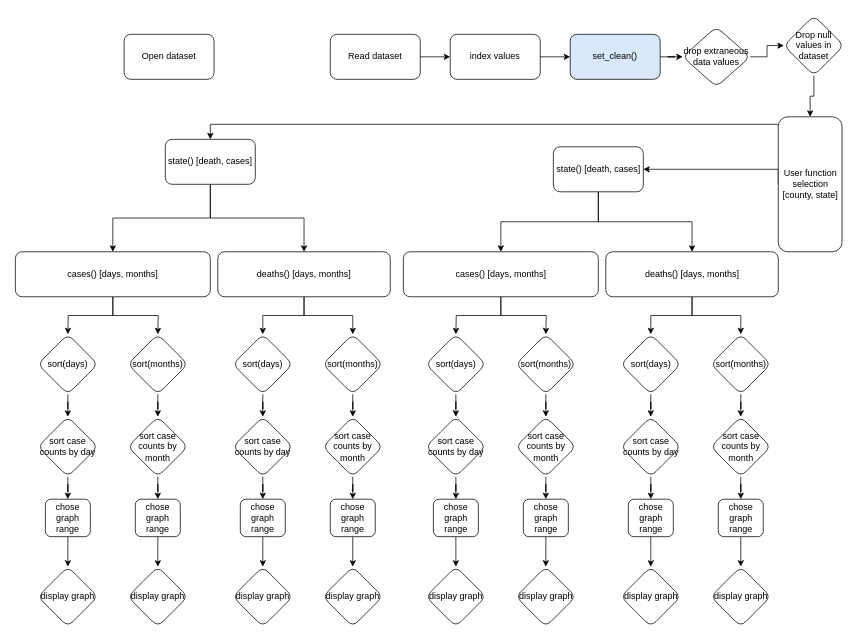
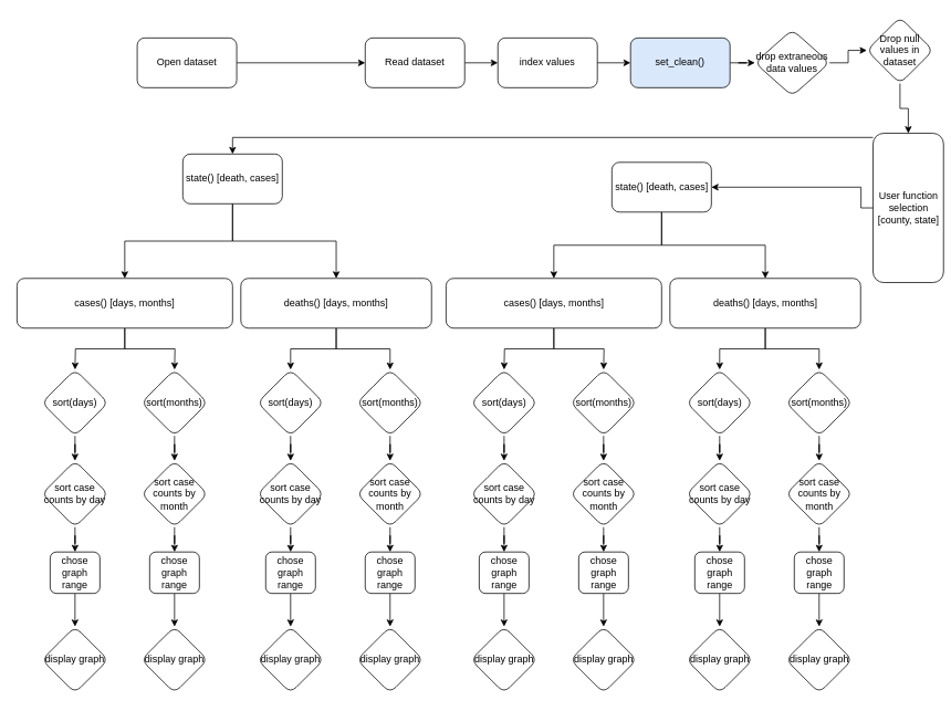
  <mxCell id="0" />
  <mxCell id="1" parent="0" />
+ <mxCell id="2" value="" style="edgeStyle=orthogonalEdgeStyle;rounded=0;orthogonalLoop=1;jettySize=auto;html=1;" parent="1" source="3" target="5" edge="1"><mxGeometry relative="1" as="geometry" /></mxCell>
  <mxCell id="3" value="Open dataset" style="rounded=1;whiteSpace=wrap;html=1;" parent="1" vertex="1"><mxGeometry x="165" y="45" width="120" height="60" as="geometry" /></mxCell>
  <mxCell id="4" value="" style="edgeStyle=orthogonalEdgeStyle;rounded=0;orthogonalLoop=1;jettySize=auto;html=1;" parent="1" source="5" target="7" edge="1"><mxGeometry relative="1" as="geometry" /></mxCell>
  <mxCell id="5" value="Read dataset" style="whiteSpace=wrap;html=1;rounded=1;" parent="1" vertex="1"><mxGeometry x="440" y="45" width="120" height="60" as="geometry" /></mxCell>
  <mxCell id="6" value="" style="edgeStyle=orthogonalEdgeStyle;rounded=0;orthogonalLoop=1;jettySize=auto;html=1;" parent="1" source="7" target="9" edge="1"><mxGeometry relative="1" as="geometry" /></mxCell>
  <mxCell id="7" value="index values" style="whiteSpace=wrap;html=1;rounded=1;" parent="1" vertex="1"><mxGeometry x="600" y="45" width="120" height="60" as="geometry" /></mxCell>
  <mxCell id="8" value="" style="edgeStyle=orthogonalEdgeStyle;rounded=0;orthogonalLoop=1;jettySize=auto;html=1;" parent="1" source="9" target="11" edge="1"><mxGeometry relative="1" as="geometry" /></mxCell>
  <mxCell id="9" value="set_clean()" style="whiteSpace=wrap;html=1;rounded=1;fillColor=#dae8fc;" parent="1" vertex="1"><mxGeometry x="760" y="45" width="120" height="60" as="geometry" /></mxCell>
  <mxCell id="10" value="" style="edgeStyle=orthogonalEdgeStyle;rounded=0;orthogonalLoop=1;jettySize=auto;html=1;" parent="1" source="11" target="13" edge="1"><mxGeometry relative="1" as="geometry" /></mxCell>
  <mxCell id="11" value="drop extraneous data values" style="rhombus;whiteSpace=wrap;html=1;rounded=1;" parent="1" vertex="1"><mxGeometry x="910" y="35" width="90" height="80" as="geometry" /></mxCell>
  <mxCell id="12" value="" style="edgeStyle=orthogonalEdgeStyle;rounded=0;orthogonalLoop=1;jettySize=auto;html=1;" parent="1" source="13" target="16" edge="1"><mxGeometry relative="1" as="geometry" /></mxCell>
  <mxCell id="13" value="&lt;div&gt;Drop null values in dataset&lt;/div&gt;" style="rhombus;whiteSpace=wrap;html=1;rounded=1;" parent="1" vertex="1"><mxGeometry x="1045" y="20" width="80" height="80" as="geometry" /></mxCell>
  <mxCell id="14" value="" style="edgeStyle=orthogonalEdgeStyle;rounded=0;orthogonalLoop=1;jettySize=auto;html=1;" edge="1" parent="1" source="16" target="39"><mxGeometry relative="1" as="geometry"><Array as="points"><mxPoint y="165" x="280" /></Array></mxGeometry></mxCell>
  <mxCell id="15" style="edgeStyle=orthogonalEdgeStyle;rounded=0;orthogonalLoop=1;jettySize=auto;html=1;exitX=0;exitY=0.5;exitDx=0;exitDy=0;entryX=1;entryY=0.5;entryDx=0;entryDy=0;" edge="1" parent="1" source="16" target="76"><mxGeometry relative="1" as="geometry"><Array as="points"><mxPoint x="1038" y="225" /></Array></mxGeometry></mxCell>
- <mxCell id="16" value="User function selection [county, state]" style="whiteSpace=wrap;html=1;rounded=1;" parent="1" vertex="1"><mxGeometry x="1037.5" y="155" width="85" height="180" as="geometry" /></mxCell>
+ <mxCell id="16" value="User function selection [county, state]" style="whiteSpace=wrap;html=1;rounded=1;" parent="1" vertex="1"><mxGeometry x="1052.5" y="160" width="85" height="180" as="geometry" /></mxCell>
  <mxCell id="17" value="" style="edgeStyle=orthogonalEdgeStyle;rounded=0;orthogonalLoop=1;jettySize=auto;html=1;" parent="1" source="19" edge="1"><mxGeometry relative="1" as="geometry"><mxPoint x="90" y="445" as="targetPoint" /></mxGeometry></mxCell>
  <mxCell id="18" value="" style="edgeStyle=orthogonalEdgeStyle;rounded=0;orthogonalLoop=1;jettySize=auto;html=1;" parent="1" source="19" edge="1"><mxGeometry relative="1" as="geometry"><mxPoint x="210" y="445" as="targetPoint" /></mxGeometry></mxCell>
  <mxCell id="19" value="cases() [days, months]" style="whiteSpace=wrap;html=1;rounded=1;" parent="1" vertex="1"><mxGeometry x="20" y="335" width="260" height="60" as="geometry" /></mxCell>
  <mxCell id="20" value="" style="edgeStyle=orthogonalEdgeStyle;rounded=0;orthogonalLoop=1;jettySize=auto;html=1;" parent="1" source="22" target="48" edge="1"><mxGeometry relative="1" as="geometry"><mxPoint x="470" y="445" as="targetPoint" /></mxGeometry></mxCell>
  <mxCell id="21" value="" style="edgeStyle=orthogonalEdgeStyle;rounded=0;orthogonalLoop=1;jettySize=auto;html=1;" parent="1" source="22" target="41" edge="1"><mxGeometry relative="1" as="geometry"><mxPoint x="355" y="445" as="targetPoint" /></mxGeometry></mxCell>
  <mxCell id="22" value="&lt;div&gt;deaths() [days, months]&lt;br&gt;&lt;/div&gt;" style="whiteSpace=wrap;html=1;rounded=1;" parent="1" vertex="1"><mxGeometry x="290" y="335" width="230" height="60" as="geometry" /></mxCell>
  <mxCell id="23" value="" style="edgeStyle=orthogonalEdgeStyle;rounded=0;orthogonalLoop=1;jettySize=auto;html=1;" parent="1" source="24" target="26" edge="1"><mxGeometry relative="1" as="geometry" /></mxCell>
  <mxCell id="24" value="sort(days)" style="rhombus;whiteSpace=wrap;html=1;rounded=1;" parent="1" vertex="1"><mxGeometry x="50" y="445" width="80" height="80" as="geometry" /></mxCell>
  <mxCell id="25" value="" style="edgeStyle=orthogonalEdgeStyle;rounded=0;orthogonalLoop=1;jettySize=auto;html=1;" parent="1" source="26" target="28" edge="1"><mxGeometry relative="1" as="geometry" /></mxCell>
  <mxCell id="26" value="sort case counts by day" style="rhombus;whiteSpace=wrap;html=1;rounded=1;" parent="1" vertex="1"><mxGeometry x="50" y="555" width="80" height="80" as="geometry" /></mxCell>
  <mxCell id="27" value="" style="edgeStyle=orthogonalEdgeStyle;rounded=0;orthogonalLoop=1;jettySize=auto;html=1;" parent="1" source="28" target="29" edge="1"><mxGeometry relative="1" as="geometry" /></mxCell>
  <mxCell id="28" value="chose graph range" style="whiteSpace=wrap;html=1;rounded=1;" parent="1" vertex="1"><mxGeometry x="60" y="665" width="60" height="50" as="geometry" /></mxCell>
  <mxCell id="29" value="display graph" style="rhombus;whiteSpace=wrap;html=1;rounded=1;" parent="1" vertex="1"><mxGeometry x="50" y="755" width="80" height="80" as="geometry" /></mxCell>
  <mxCell id="30" value="" style="edgeStyle=orthogonalEdgeStyle;rounded=0;orthogonalLoop=1;jettySize=auto;html=1;" parent="1" source="31" target="33" edge="1"><mxGeometry relative="1" as="geometry" /></mxCell>
  <mxCell id="31" value="sort(months)" style="rhombus;whiteSpace=wrap;html=1;rounded=1;" parent="1" vertex="1"><mxGeometry x="170" y="445" width="80" height="80" as="geometry" /></mxCell>
  <mxCell id="32" value="" style="edgeStyle=orthogonalEdgeStyle;rounded=0;orthogonalLoop=1;jettySize=auto;html=1;" parent="1" source="33" target="35" edge="1"><mxGeometry relative="1" as="geometry" /></mxCell>
  <mxCell id="33" value="sort case counts by month" style="rhombus;whiteSpace=wrap;html=1;rounded=1;" parent="1" vertex="1"><mxGeometry x="170" y="555" width="80" height="80" as="geometry" /></mxCell>
  <mxCell id="34" value="" style="edgeStyle=orthogonalEdgeStyle;rounded=0;orthogonalLoop=1;jettySize=auto;html=1;" parent="1" source="35" target="36" edge="1"><mxGeometry relative="1" as="geometry" /></mxCell>
  <mxCell id="35" value="chose graph range" style="whiteSpace=wrap;html=1;rounded=1;" parent="1" vertex="1"><mxGeometry x="180" y="665" width="60" height="50" as="geometry" /></mxCell>
  <mxCell id="36" value="display graph" style="rhombus;whiteSpace=wrap;html=1;rounded=1;" parent="1" vertex="1"><mxGeometry x="170" y="755" width="80" height="80" as="geometry" /></mxCell>
  <mxCell id="37" value="" style="edgeStyle=orthogonalEdgeStyle;rounded=0;orthogonalLoop=1;jettySize=auto;html=1;" edge="1" parent="1" source="39" target="19"><mxGeometry relative="1" as="geometry" /></mxCell>
  <mxCell id="38" style="edgeStyle=orthogonalEdgeStyle;rounded=0;orthogonalLoop=1;jettySize=auto;html=1;" edge="1" parent="1" source="39" target="22"><mxGeometry relative="1" as="geometry" /></mxCell>
  <mxCell id="39" value="state() [death, cases]" style="whiteSpace=wrap;html=1;rounded=1;" vertex="1" parent="1"><mxGeometry x="220" y="185" width="120" height="60" as="geometry" /></mxCell>
  <mxCell id="40" value="" style="edgeStyle=orthogonalEdgeStyle;rounded=0;orthogonalLoop=1;jettySize=auto;html=1;" edge="1" source="41" target="43" parent="1"><mxGeometry relative="1" as="geometry" /></mxCell>
  <mxCell id="41" value="sort(days)" style="rhombus;whiteSpace=wrap;html=1;rounded=1;" vertex="1" parent="1"><mxGeometry x="310" y="445" width="80" height="80" as="geometry" /></mxCell>
  <mxCell id="42" value="" style="edgeStyle=orthogonalEdgeStyle;rounded=0;orthogonalLoop=1;jettySize=auto;html=1;" edge="1" source="43" target="45" parent="1"><mxGeometry relative="1" as="geometry" /></mxCell>
  <mxCell id="43" value="sort case counts by day" style="rhombus;whiteSpace=wrap;html=1;rounded=1;" vertex="1" parent="1"><mxGeometry x="310" y="555" width="80" height="80" as="geometry" /></mxCell>
  <mxCell id="44" value="" style="edgeStyle=orthogonalEdgeStyle;rounded=0;orthogonalLoop=1;jettySize=auto;html=1;" edge="1" source="45" target="46" parent="1"><mxGeometry relative="1" as="geometry" /></mxCell>
  <mxCell id="45" value="chose graph range" style="whiteSpace=wrap;html=1;rounded=1;" vertex="1" parent="1"><mxGeometry x="320" y="665" width="60" height="50" as="geometry" /></mxCell>
  <mxCell id="46" value="display graph" style="rhombus;whiteSpace=wrap;html=1;rounded=1;" vertex="1" parent="1"><mxGeometry x="310" y="755" width="80" height="80" as="geometry" /></mxCell>
  <mxCell id="47" value="" style="edgeStyle=orthogonalEdgeStyle;rounded=0;orthogonalLoop=1;jettySize=auto;html=1;" edge="1" source="48" target="50" parent="1"><mxGeometry relative="1" as="geometry" /></mxCell>
  <mxCell id="48" value="sort(months)" style="rhombus;whiteSpace=wrap;html=1;rounded=1;" vertex="1" parent="1"><mxGeometry x="430" y="445" width="80" height="80" as="geometry" /></mxCell>
  <mxCell id="49" value="" style="edgeStyle=orthogonalEdgeStyle;rounded=0;orthogonalLoop=1;jettySize=auto;html=1;" edge="1" source="50" target="52" parent="1"><mxGeometry relative="1" as="geometry" /></mxCell>
  <mxCell id="50" value="sort case counts by month" style="rhombus;whiteSpace=wrap;html=1;rounded=1;" vertex="1" parent="1"><mxGeometry x="430" y="555" width="80" height="80" as="geometry" /></mxCell>
  <mxCell id="51" value="" style="edgeStyle=orthogonalEdgeStyle;rounded=0;orthogonalLoop=1;jettySize=auto;html=1;" edge="1" source="52" target="53" parent="1"><mxGeometry relative="1" as="geometry" /></mxCell>
  <mxCell id="52" value="chose graph range" style="whiteSpace=wrap;html=1;rounded=1;" vertex="1" parent="1"><mxGeometry x="440" y="665" width="60" height="50" as="geometry" /></mxCell>
  <mxCell id="53" value="display graph" style="rhombus;whiteSpace=wrap;html=1;rounded=1;" vertex="1" parent="1"><mxGeometry x="430" y="755" width="80" height="80" as="geometry" /></mxCell>
  <mxCell id="54" value="" style="edgeStyle=orthogonalEdgeStyle;rounded=0;orthogonalLoop=1;jettySize=auto;html=1;" edge="1" source="56" parent="1"><mxGeometry relative="1" as="geometry"><mxPoint x="607.5" y="445" as="targetPoint" /></mxGeometry></mxCell>
  <mxCell id="55" value="" style="edgeStyle=orthogonalEdgeStyle;rounded=0;orthogonalLoop=1;jettySize=auto;html=1;" edge="1" source="56" parent="1"><mxGeometry relative="1" as="geometry"><mxPoint x="727.5" y="445" as="targetPoint" /></mxGeometry></mxCell>
  <mxCell id="56" value="cases() [days, months]" style="whiteSpace=wrap;html=1;rounded=1;" vertex="1" parent="1"><mxGeometry x="537.5" y="335" width="260" height="60" as="geometry" /></mxCell>
  <mxCell id="57" value="" style="edgeStyle=orthogonalEdgeStyle;rounded=0;orthogonalLoop=1;jettySize=auto;html=1;" edge="1" source="59" target="85" parent="1"><mxGeometry relative="1" as="geometry"><mxPoint x="987.5" y="445" as="targetPoint" /></mxGeometry></mxCell>
  <mxCell id="58" value="" style="edgeStyle=orthogonalEdgeStyle;rounded=0;orthogonalLoop=1;jettySize=auto;html=1;" edge="1" source="59" target="78" parent="1"><mxGeometry relative="1" as="geometry"><mxPoint x="872.5" y="445" as="targetPoint" /></mxGeometry></mxCell>
  <mxCell id="59" value="&lt;div&gt;deaths() [days, months]&lt;br&gt;&lt;/div&gt;" style="whiteSpace=wrap;html=1;rounded=1;" vertex="1" parent="1"><mxGeometry x="807.5" y="335" width="230" height="60" as="geometry" /></mxCell>
  <mxCell id="60" value="" style="edgeStyle=orthogonalEdgeStyle;rounded=0;orthogonalLoop=1;jettySize=auto;html=1;" edge="1" source="61" target="63" parent="1"><mxGeometry relative="1" as="geometry" /></mxCell>
  <mxCell id="61" value="sort(days)" style="rhombus;whiteSpace=wrap;html=1;rounded=1;" vertex="1" parent="1"><mxGeometry x="567.5" y="445" width="80" height="80" as="geometry" /></mxCell>
  <mxCell id="62" value="" style="edgeStyle=orthogonalEdgeStyle;rounded=0;orthogonalLoop=1;jettySize=auto;html=1;" edge="1" source="63" target="65" parent="1"><mxGeometry relative="1" as="geometry" /></mxCell>
  <mxCell id="63" value="sort case counts by day" style="rhombus;whiteSpace=wrap;html=1;rounded=1;" vertex="1" parent="1"><mxGeometry x="567.5" y="555" width="80" height="80" as="geometry" /></mxCell>
  <mxCell id="64" value="" style="edgeStyle=orthogonalEdgeStyle;rounded=0;orthogonalLoop=1;jettySize=auto;html=1;" edge="1" source="65" target="66" parent="1"><mxGeometry relative="1" as="geometry" /></mxCell>
  <mxCell id="65" value="chose graph range" style="whiteSpace=wrap;html=1;rounded=1;" vertex="1" parent="1"><mxGeometry x="577.5" y="665" width="60" height="50" as="geometry" /></mxCell>
  <mxCell id="66" value="display graph" style="rhombus;whiteSpace=wrap;html=1;rounded=1;" vertex="1" parent="1"><mxGeometry x="567.5" y="755" width="80" height="80" as="geometry" /></mxCell>
  <mxCell id="67" value="" style="edgeStyle=orthogonalEdgeStyle;rounded=0;orthogonalLoop=1;jettySize=auto;html=1;" edge="1" source="68" target="70" parent="1"><mxGeometry relative="1" as="geometry" /></mxCell>
  <mxCell id="68" value="sort(months)" style="rhombus;whiteSpace=wrap;html=1;rounded=1;" vertex="1" parent="1"><mxGeometry x="687.5" y="445" width="80" height="80" as="geometry" /></mxCell>
  <mxCell id="69" value="" style="edgeStyle=orthogonalEdgeStyle;rounded=0;orthogonalLoop=1;jettySize=auto;html=1;" edge="1" source="70" target="72" parent="1"><mxGeometry relative="1" as="geometry" /></mxCell>
  <mxCell id="70" value="sort case counts by month" style="rhombus;whiteSpace=wrap;html=1;rounded=1;" vertex="1" parent="1"><mxGeometry x="687.5" y="555" width="80" height="80" as="geometry" /></mxCell>
  <mxCell id="71" value="" style="edgeStyle=orthogonalEdgeStyle;rounded=0;orthogonalLoop=1;jettySize=auto;html=1;" edge="1" source="72" target="73" parent="1"><mxGeometry relative="1" as="geometry" /></mxCell>
  <mxCell id="72" value="chose graph range" style="whiteSpace=wrap;html=1;rounded=1;" vertex="1" parent="1"><mxGeometry x="697.5" y="665" width="60" height="50" as="geometry" /></mxCell>
  <mxCell id="73" value="display graph" style="rhombus;whiteSpace=wrap;html=1;rounded=1;" vertex="1" parent="1"><mxGeometry x="687.5" y="755" width="80" height="80" as="geometry" /></mxCell>
  <mxCell id="74" value="" style="edgeStyle=orthogonalEdgeStyle;rounded=0;orthogonalLoop=1;jettySize=auto;html=1;" edge="1" source="76" target="56" parent="1"><mxGeometry relative="1" as="geometry" /></mxCell>
  <mxCell id="75" style="edgeStyle=orthogonalEdgeStyle;rounded=0;orthogonalLoop=1;jettySize=auto;html=1;" edge="1" source="76" target="59" parent="1"><mxGeometry relative="1" as="geometry" /></mxCell>
  <mxCell id="76" value="state() [death, cases]" style="whiteSpace=wrap;html=1;rounded=1;" vertex="1" parent="1"><mxGeometry x="737.5" y="195" width="120" height="60" as="geometry" /></mxCell>
  <mxCell id="77" value="" style="edgeStyle=orthogonalEdgeStyle;rounded=0;orthogonalLoop=1;jettySize=auto;html=1;" edge="1" source="78" target="80" parent="1"><mxGeometry relative="1" as="geometry" /></mxCell>
  <mxCell id="78" value="sort(days)" style="rhombus;whiteSpace=wrap;html=1;rounded=1;" vertex="1" parent="1"><mxGeometry x="827.5" y="445" width="80" height="80" as="geometry" /></mxCell>
  <mxCell id="79" value="" style="edgeStyle=orthogonalEdgeStyle;rounded=0;orthogonalLoop=1;jettySize=auto;html=1;" edge="1" source="80" target="82" parent="1"><mxGeometry relative="1" as="geometry" /></mxCell>
  <mxCell id="80" value="sort case counts by day" style="rhombus;whiteSpace=wrap;html=1;rounded=1;" vertex="1" parent="1"><mxGeometry x="827.5" y="555" width="80" height="80" as="geometry" /></mxCell>
  <mxCell id="81" value="" style="edgeStyle=orthogonalEdgeStyle;rounded=0;orthogonalLoop=1;jettySize=auto;html=1;" edge="1" source="82" target="83" parent="1"><mxGeometry relative="1" as="geometry" /></mxCell>
  <mxCell id="82" value="chose graph range" style="whiteSpace=wrap;html=1;rounded=1;" vertex="1" parent="1"><mxGeometry x="837.5" y="665" width="60" height="50" as="geometry" /></mxCell>
  <mxCell id="83" value="display graph" style="rhombus;whiteSpace=wrap;html=1;rounded=1;" vertex="1" parent="1"><mxGeometry x="827.5" y="755" width="80" height="80" as="geometry" /></mxCell>
  <mxCell id="84" value="" style="edgeStyle=orthogonalEdgeStyle;rounded=0;orthogonalLoop=1;jettySize=auto;html=1;" edge="1" source="85" target="87" parent="1"><mxGeometry relative="1" as="geometry" /></mxCell>
  <mxCell id="85" value="sort(months)" style="rhombus;whiteSpace=wrap;html=1;rounded=1;" vertex="1" parent="1"><mxGeometry x="947.5" y="445" width="80" height="80" as="geometry" /></mxCell>
  <mxCell id="86" value="" style="edgeStyle=orthogonalEdgeStyle;rounded=0;orthogonalLoop=1;jettySize=auto;html=1;" edge="1" source="87" target="89" parent="1"><mxGeometry relative="1" as="geometry" /></mxCell>
  <mxCell id="87" value="sort case counts by month" style="rhombus;whiteSpace=wrap;html=1;rounded=1;" vertex="1" parent="1"><mxGeometry x="947.5" y="555" width="80" height="80" as="geometry" /></mxCell>
  <mxCell id="88" value="" style="edgeStyle=orthogonalEdgeStyle;rounded=0;orthogonalLoop=1;jettySize=auto;html=1;" edge="1" source="89" target="90" parent="1"><mxGeometry relative="1" as="geometry" /></mxCell>
  <mxCell id="89" value="chose graph range" style="whiteSpace=wrap;html=1;rounded=1;" vertex="1" parent="1"><mxGeometry x="957.5" y="665" width="60" height="50" as="geometry" /></mxCell>
  <mxCell id="90" value="display graph" style="rhombus;whiteSpace=wrap;html=1;rounded=1;" vertex="1" parent="1"><mxGeometry x="947.5" y="755" width="80" height="80" as="geometry" /></mxCell>
